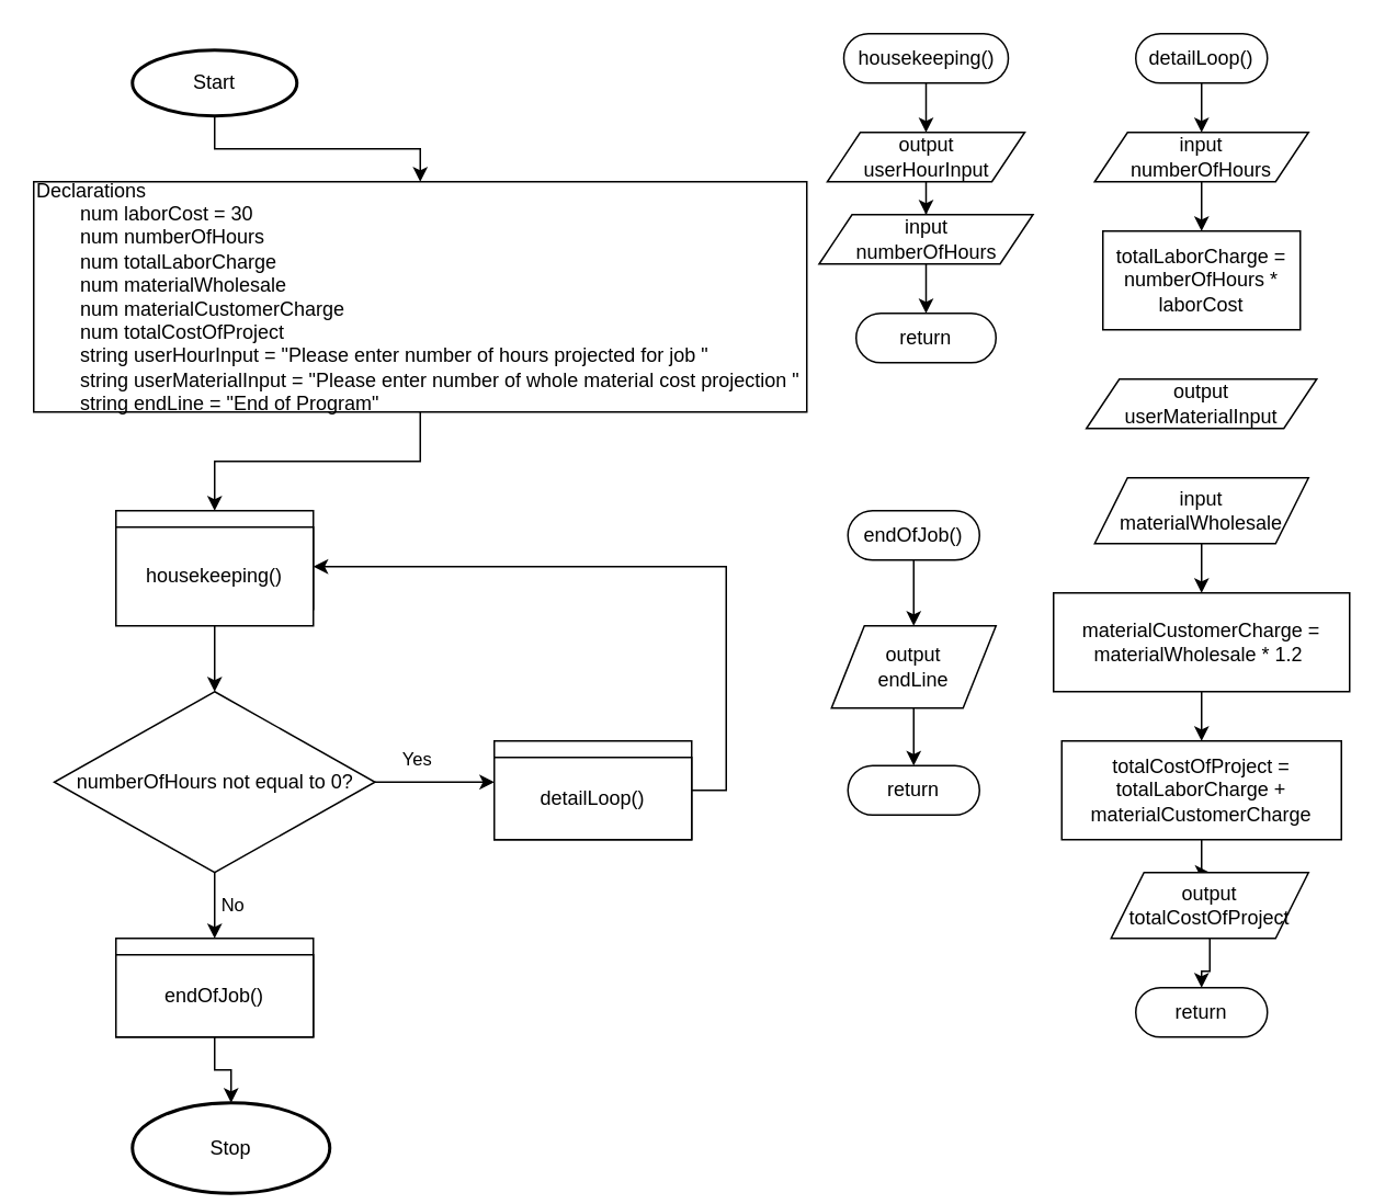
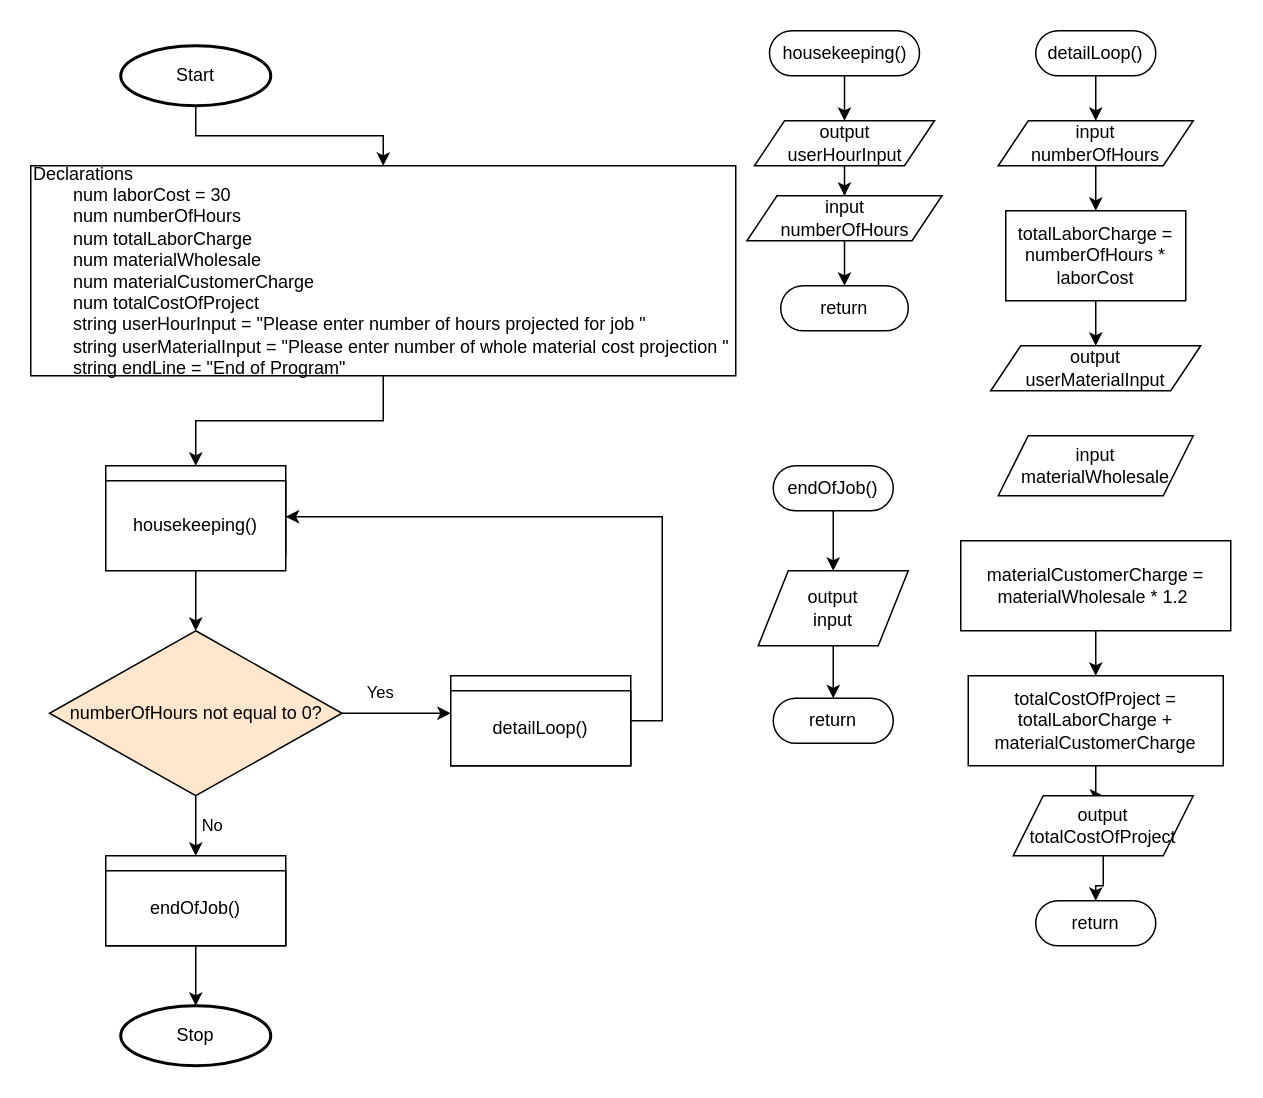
  <mxCell id="0" />
  <mxCell id="1" parent="0" />
  <mxCell id="2" style="edgeStyle=orthogonalEdgeStyle;rounded=0;orthogonalLoop=1;jettySize=auto;html=1;" edge="1" parent="1" source="3" target="22"><mxGeometry relative="1" as="geometry" /></mxCell>
  <mxCell id="3" value="housekeeping()" style="html=1;dashed=0;whiteSpace=wrap;shape=mxgraph.dfd.start" vertex="1" parent="1"><mxGeometry x="512.5" width="100" height="30" as="geometry" y="20" /></mxCell>
  <mxCell id="4" style="edgeStyle=orthogonalEdgeStyle;rounded=0;orthogonalLoop=1;jettySize=auto;html=1;entryX=0.5;entryY=0;entryDx=0;entryDy=0;" edge="1" parent="1" source="5" target="7"><mxGeometry relative="1" as="geometry" /></mxCell>
  <mxCell id="5" value="Start" style="strokeWidth=2;html=1;shape=mxgraph.flowchart.start_1;whiteSpace=wrap;" vertex="1" parent="1"><mxGeometry x="80" y="30" width="100" height="40" as="geometry" /></mxCell>
  <mxCell id="6" style="edgeStyle=orthogonalEdgeStyle;rounded=0;orthogonalLoop=1;jettySize=auto;html=1;entryX=0.5;entryY=0;entryDx=0;entryDy=0;" edge="1" parent="1" source="7" target="8"><mxGeometry relative="1" as="geometry" /></mxCell>
  <mxCell id="7" value="Declarations&lt;div&gt;&lt;span style=&quot;white-space: pre;&quot;&gt;&#09;&lt;/span&gt;num laborCost = 30&lt;br&gt;&lt;/div&gt;&lt;div&gt;&lt;span style=&quot;white-space: pre;&quot;&gt;&#09;&lt;/span&gt;num numberOfHours&lt;br&gt;&lt;/div&gt;&lt;div&gt;&lt;span style=&quot;white-space: pre;&quot;&gt;&#09;&lt;/span&gt;num totalLaborCharge&lt;br&gt;&lt;/div&gt;&lt;div&gt;&lt;span style=&quot;white-space: pre;&quot;&gt;&#09;&lt;/span&gt;num materialWholesale&lt;br&gt;&lt;/div&gt;&lt;div&gt;&lt;span style=&quot;white-space: pre;&quot;&gt;&#09;&lt;/span&gt;num materialCustomerCharge&lt;/div&gt;&lt;div&gt;&lt;span style=&quot;white-space: pre;&quot;&gt;&#09;&lt;/span&gt;num totalCostOfProject&lt;br&gt;&lt;/div&gt;&lt;div&gt;&lt;span style=&quot;white-space: pre;&quot;&gt;&#09;&lt;/span&gt;string userHourInput = &quot;Please enter number of hours projected for job &quot;&lt;/div&gt;&lt;div&gt;&lt;span style=&quot;white-space: pre;&quot;&gt;&#09;&lt;/span&gt;string userMaterialInput = &quot;Please enter number of whole material cost projection &quot;&lt;br&gt;&lt;/div&gt;&lt;div&gt;&lt;span style=&quot;white-space: pre;&quot;&gt;&#09;&lt;/span&gt;string endLine = &quot;End of Program&quot;&amp;nbsp;&lt;br&gt;&lt;/div&gt;" style="whiteSpace=wrap;html=1;align=left;" vertex="1" parent="1"><mxGeometry y="110" width="470" height="140" as="geometry" x="20" /></mxCell>
  <mxCell id="8" value="" style="whiteSpace=wrap;html=1;" vertex="1" parent="1"><mxGeometry x="70" y="310" width="120" height="60" as="geometry" /></mxCell>
  <mxCell id="9" style="edgeStyle=orthogonalEdgeStyle;rounded=0;orthogonalLoop=1;jettySize=auto;html=1;" edge="1" parent="1" source="10" target="13"><mxGeometry relative="1" as="geometry" /></mxCell>
  <mxCell id="10" value="housekeeping()" style="whiteSpace=wrap;html=1;" vertex="1" parent="1"><mxGeometry x="70" y="320" width="120" height="60" as="geometry" /></mxCell>
  <mxCell id="11" style="edgeStyle=orthogonalEdgeStyle;rounded=0;orthogonalLoop=1;jettySize=auto;html=1;entryX=0.5;entryY=0;entryDx=0;entryDy=0;" edge="1" parent="1" source="13" target="14"><mxGeometry relative="1" as="geometry" /></mxCell>
  <mxCell id="12" value="No" style="edgeLabel;html=1;align=center;verticalAlign=middle;resizable=0;points=[];" vertex="1" connectable="0" parent="11"><mxGeometry x="-0.05" y="2" relative="1" as="geometry"><mxPoint x="8" as="offset" /></mxGeometry></mxCell>
- <mxCell id="13" value="numberOfHours not equal to 0?" style="rhombus;whiteSpace=wrap;html=1;" vertex="1" parent="1"><mxGeometry x="32.5" y="420" width="195" height="110" as="geometry" /></mxCell>
+ <mxCell id="13" value="numberOfHours not equal to 0?" style="rhombus;whiteSpace=wrap;html=1;fillColor=#ffe6cc;" vertex="1" parent="1"><mxGeometry x="32.5" y="420" width="195" height="110" as="geometry" /></mxCell>
  <mxCell id="14" value="" style="whiteSpace=wrap;html=1;" vertex="1" parent="1"><mxGeometry x="70" y="570" width="120" height="60" as="geometry" /></mxCell>
  <mxCell id="15" style="edgeStyle=orthogonalEdgeStyle;rounded=0;orthogonalLoop=1;jettySize=auto;html=1;" edge="1" parent="1" source="16" target="17"><mxGeometry relative="1" as="geometry" /></mxCell>
  <mxCell id="16" value="endOfJob()" style="whiteSpace=wrap;html=1;" vertex="1" parent="1"><mxGeometry x="70" y="580" width="120" height="50" as="geometry" /></mxCell>
- <mxCell id="17" value="Stop" style="strokeWidth=2;html=1;shape=mxgraph.flowchart.start_1;whiteSpace=wrap;" vertex="1" parent="1"><mxGeometry x="80" y="670" width="120" height="55" as="geometry" /></mxCell>
+ <mxCell id="17" value="Stop" style="strokeWidth=2;html=1;shape=mxgraph.flowchart.start_1;whiteSpace=wrap;" vertex="1" parent="1"><mxGeometry x="80" y="670" width="100" height="40" as="geometry" /></mxCell>
  <mxCell id="18" style="edgeStyle=orthogonalEdgeStyle;rounded=0;orthogonalLoop=1;jettySize=auto;html=1;jumpStyle=line;entryX=1;entryY=0.4;entryDx=0;entryDy=0;entryPerimeter=0;" edge="1" parent="1" source="19" target="10"><mxGeometry relative="1" as="geometry"><mxPoint x="440" y="330" as="targetPoint" /><Array as="points"><mxPoint x="441" y="480" /><mxPoint x="441" y="344" /></Array></mxGeometry></mxCell>
  <mxCell id="19" value="" style="whiteSpace=wrap;html=1;" vertex="1" parent="1"><mxGeometry x="300" y="450" width="120" height="60" as="geometry" /></mxCell>
  <mxCell id="20" value="detailLoop()" style="whiteSpace=wrap;html=1;" vertex="1" parent="1"><mxGeometry x="300" y="460" width="120" height="50" as="geometry" /></mxCell>
  <mxCell id="21" style="edgeStyle=orthogonalEdgeStyle;rounded=0;orthogonalLoop=1;jettySize=auto;html=1;" edge="1" parent="1" source="22" target="26"><mxGeometry relative="1" as="geometry" /></mxCell>
  <mxCell id="22" value="output&lt;div&gt;userHourInput&lt;/div&gt;" style="shape=parallelogram;perimeter=parallelogramPerimeter;whiteSpace=wrap;html=1;fixedSize=1;" vertex="1" parent="1"><mxGeometry x="502.5" y="80" width="120" height="30" as="geometry" /></mxCell>
  <mxCell id="23" style="edgeStyle=orthogonalEdgeStyle;rounded=0;orthogonalLoop=1;jettySize=auto;html=1;" edge="1" parent="1" source="13"><mxGeometry relative="1" as="geometry"><mxPoint x="300" y="475" as="targetPoint" /></mxGeometry></mxCell>
  <mxCell id="24" value="Yes" style="edgeLabel;html=1;align=center;verticalAlign=middle;resizable=0;points=[];" vertex="1" connectable="0" parent="23"><mxGeometry x="-0.356" y="-4" relative="1" as="geometry"><mxPoint x="1" y="-19" as="offset" /></mxGeometry></mxCell>
  <mxCell id="25" style="edgeStyle=orthogonalEdgeStyle;rounded=0;orthogonalLoop=1;jettySize=auto;html=1;" edge="1" parent="1" source="26" target="30"><mxGeometry relative="1" as="geometry" /></mxCell>
  <mxCell id="26" value="input&lt;div&gt;numberOfHours&lt;/div&gt;" style="shape=parallelogram;perimeter=parallelogramPerimeter;whiteSpace=wrap;html=1;fixedSize=1;" vertex="1" parent="1"><mxGeometry x="497.5" y="130" width="130" height="30" as="geometry" /></mxCell>
  <mxCell id="27" value="output&lt;div&gt;userMaterialInput&lt;/div&gt;" style="shape=parallelogram;perimeter=parallelogramPerimeter;whiteSpace=wrap;html=1;fixedSize=1;" vertex="1" parent="1"><mxGeometry x="660" y="230" width="140" height="30" as="geometry" /></mxCell>
- <mxCell id="28" style="edgeStyle=orthogonalEdgeStyle;rounded=0;orthogonalLoop=1;jettySize=auto;html=1;" edge="1" parent="1" source="29" target="38"><mxGeometry relative="1" as="geometry" /></mxCell>
  <mxCell id="29" value="input&lt;div&gt;materialWholesale&lt;/div&gt;" style="shape=parallelogram;perimeter=parallelogramPerimeter;whiteSpace=wrap;html=1;fixedSize=1;size=20;" vertex="1" parent="1"><mxGeometry x="665" y="290" width="130" height="40" as="geometry" /></mxCell>
  <mxCell id="30" value="return" style="html=1;dashed=0;whiteSpace=wrap;shape=mxgraph.dfd.start" vertex="1" parent="1"><mxGeometry x="520" y="190" width="85" height="30" as="geometry" /></mxCell>
  <mxCell id="31" style="edgeStyle=orthogonalEdgeStyle;rounded=0;orthogonalLoop=1;jettySize=auto;html=1;" edge="1" parent="1" source="32" target="36"><mxGeometry relative="1" as="geometry" /></mxCell>
  <mxCell id="32" value="detailLoop()" style="html=1;dashed=0;whiteSpace=wrap;shape=mxgraph.dfd.start" vertex="1" parent="1"><mxGeometry x="690" width="80" height="30" as="geometry" y="20" /></mxCell>
+ <mxCell id="33" style="edgeStyle=orthogonalEdgeStyle;rounded=0;orthogonalLoop=1;jettySize=auto;html=1;" edge="1" parent="1" source="34" target="27"><mxGeometry relative="1" as="geometry" /></mxCell>
  <mxCell id="34" value="totalLaborCharge = numberOfHours * laborCost" style="whiteSpace=wrap;html=1;" vertex="1" parent="1"><mxGeometry x="670" y="140" width="120" height="60" as="geometry" /></mxCell>
  <mxCell id="35" style="edgeStyle=orthogonalEdgeStyle;rounded=0;orthogonalLoop=1;jettySize=auto;html=1;" edge="1" parent="1" source="36" target="34"><mxGeometry relative="1" as="geometry" /></mxCell>
  <mxCell id="36" value="input&lt;div&gt;numberOfHours&lt;/div&gt;" style="shape=parallelogram;perimeter=parallelogramPerimeter;whiteSpace=wrap;html=1;fixedSize=1;" vertex="1" parent="1"><mxGeometry x="665" y="80" width="130" height="30" as="geometry" /></mxCell>
  <mxCell id="37" style="edgeStyle=orthogonalEdgeStyle;rounded=0;orthogonalLoop=1;jettySize=auto;html=1;" edge="1" parent="1" source="38" target="40"><mxGeometry relative="1" as="geometry" /></mxCell>
  <mxCell id="38" value="materialCustomerCharge = materialWholesale * 1.2&amp;nbsp;" style="whiteSpace=wrap;html=1;" vertex="1" parent="1"><mxGeometry x="640" y="360" width="180" height="60" as="geometry" /></mxCell>
  <mxCell id="39" style="edgeStyle=orthogonalEdgeStyle;rounded=0;orthogonalLoop=1;jettySize=auto;html=1;" edge="1" parent="1" source="40" target="42"><mxGeometry relative="1" as="geometry" /></mxCell>
  <mxCell id="40" value="totalCostOfProject = totalLaborCharge + materialCustomerCharge" style="whiteSpace=wrap;html=1;" vertex="1" parent="1"><mxGeometry x="645" y="450" width="170" height="60" as="geometry" /></mxCell>
  <mxCell id="41" style="edgeStyle=orthogonalEdgeStyle;rounded=0;orthogonalLoop=1;jettySize=auto;html=1;" edge="1" parent="1" source="42" target="43"><mxGeometry relative="1" as="geometry" /></mxCell>
  <mxCell id="42" value="output&lt;div&gt;totalCostOfProject&lt;/div&gt;" style="shape=parallelogram;perimeter=parallelogramPerimeter;whiteSpace=wrap;html=1;fixedSize=1;" vertex="1" parent="1"><mxGeometry x="675" y="530" width="120" height="40" as="geometry" /></mxCell>
  <mxCell id="43" value="return" style="html=1;dashed=0;whiteSpace=wrap;shape=mxgraph.dfd.start" vertex="1" parent="1"><mxGeometry x="690" y="600" width="80" height="30" as="geometry" /></mxCell>
  <mxCell id="44" style="edgeStyle=orthogonalEdgeStyle;rounded=0;orthogonalLoop=1;jettySize=auto;html=1;" edge="1" parent="1" source="45" target="47"><mxGeometry relative="1" as="geometry" /></mxCell>
  <mxCell id="45" value="endOfJob()" style="html=1;dashed=0;whiteSpace=wrap;shape=mxgraph.dfd.start" vertex="1" parent="1"><mxGeometry x="515" y="310" width="80" height="30" as="geometry" /></mxCell>
  <mxCell id="46" style="edgeStyle=orthogonalEdgeStyle;rounded=0;orthogonalLoop=1;jettySize=auto;html=1;" edge="1" parent="1" source="47" target="48"><mxGeometry relative="1" as="geometry" /></mxCell>
- <mxCell id="47" value="output&lt;div&gt;endLine&lt;/div&gt;" style="shape=parallelogram;perimeter=parallelogramPerimeter;whiteSpace=wrap;html=1;dashed=0;" vertex="1" parent="1"><mxGeometry x="505" y="380" width="100" height="50" as="geometry" /></mxCell>
+ <mxCell id="47" value="output&lt;div&gt;input&lt;/div&gt;" style="shape=parallelogram;perimeter=parallelogramPerimeter;whiteSpace=wrap;html=1;dashed=0;" vertex="1" parent="1"><mxGeometry x="505" y="380" width="100" height="50" as="geometry" /></mxCell>
  <mxCell id="48" value="return" style="html=1;dashed=0;whiteSpace=wrap;shape=mxgraph.dfd.start" vertex="1" parent="1"><mxGeometry x="515" y="465" width="80" height="30" as="geometry" /></mxCell>
